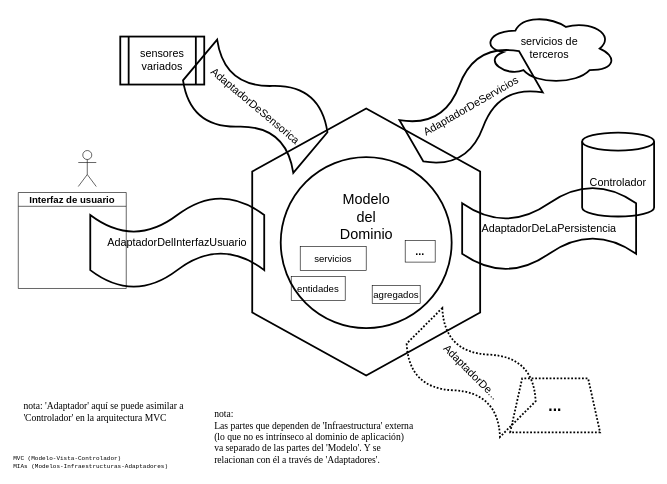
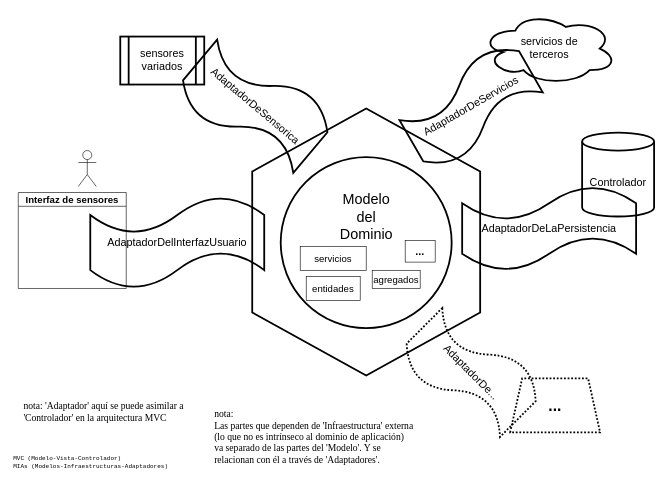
  <mxCell id="0" />
  <mxCell id="1" parent="0" />
- <mxCell id="2" value="Interfaz de usuario" style="swimlane;whiteSpace=wrap;html=1;fontSize=16;" parent="1" vertex="1"><mxGeometry x="30" y="320" width="180" height="160" as="geometry" /></mxCell>
+ <mxCell id="2" value="Interfaz de sensores" style="swimlane;whiteSpace=wrap;html=1;fontSize=16;" parent="1" vertex="1"><mxGeometry x="30" y="320" width="180" height="160" as="geometry" /></mxCell>
  <mxCell id="3" value="" style="shape=umlActor;verticalLabelPosition=bottom;verticalAlign=top;html=1;outlineConnect=0;" parent="1" vertex="1"><mxGeometry x="130" y="250" width="30" height="60" as="geometry" /></mxCell>
  <mxCell id="4" value="" style="shape=hexagon;perimeter=hexagonPerimeter2;whiteSpace=wrap;html=1;fixedSize=1;strokeWidth=3;size=105;direction=south;fillColor=none;" parent="1" vertex="1"><mxGeometry x="420" y="180" width="380" height="445" as="geometry" /></mxCell>
  <mxCell id="5" value="Modelo&lt;br style=&quot;font-size: 24px;&quot;&gt;del&lt;br style=&quot;font-size: 24px;&quot;&gt;Dominio&lt;br&gt;&lt;br&gt;&lt;br&gt;&lt;br&gt;" style="ellipse;whiteSpace=wrap;html=1;aspect=fixed;strokeWidth=3;fillColor=none;fontSize=24;" parent="1" vertex="1"><mxGeometry x="467.5" y="261" width="285" height="285" as="geometry" /></mxCell>
  <mxCell id="6" value="Controlador" style="shape=cylinder3;whiteSpace=wrap;html=1;boundedLbl=1;backgroundOutline=1;size=15;strokeWidth=3;fontSize=18;fillColor=none;" parent="1" vertex="1"><mxGeometry x="970" y="220" width="120" height="140" as="geometry" /></mxCell>
  <mxCell id="7" value="AdaptadorDeLaPersistencia" style="shape=tape;whiteSpace=wrap;html=1;strokeWidth=3;fontSize=18;fillColor=none;" parent="1" vertex="1"><mxGeometry x="770" y="310" width="290" height="140" as="geometry" /></mxCell>
  <mxCell id="8" value="AdaptadorDelInterfazUsuario" style="shape=tape;whiteSpace=wrap;html=1;strokeWidth=3;fontSize=18;fillColor=none;" parent="1" vertex="1"><mxGeometry x="150" y="327" width="290" height="153" as="geometry" /></mxCell>
  <mxCell id="9" value="sensores variados" style="shape=process;whiteSpace=wrap;html=1;backgroundOutline=1;strokeWidth=3;fontSize=18;fillColor=none;" parent="1" vertex="1"><mxGeometry x="200" y="60" width="140" height="80" as="geometry" /></mxCell>
  <mxCell id="10" value="AdaptadorDeSensorica" style="shape=tape;whiteSpace=wrap;html=1;strokeWidth=3;fontSize=18;fillColor=none;rotation=40;" parent="1" vertex="1"><mxGeometry x="305" y="102.5" width="240" height="147.5" as="geometry" /></mxCell>
  <mxCell id="11" value="servicios de&lt;br style=&quot;font-size: 18px;&quot;&gt;terceros" style="ellipse;shape=cloud;whiteSpace=wrap;html=1;strokeWidth=3;fontSize=18;fillColor=none;" parent="1" vertex="1"><mxGeometry x="802.5" y="20" width="225" height="120" as="geometry" /></mxCell>
  <mxCell id="12" value="AdaptadorDeServicios" style="shape=tape;whiteSpace=wrap;html=1;strokeWidth=3;fontSize=18;fillColor=none;rotation=-30;" parent="1" vertex="1"><mxGeometry x="670" y="110" width="230" height="132.5" as="geometry" /></mxCell>
  <mxCell id="13" value="AdaptadorDe..." style="shape=tape;whiteSpace=wrap;html=1;strokeWidth=3;fontSize=18;fillColor=none;dashed=1;dashPattern=1 1;rotation=45;" parent="1" vertex="1"><mxGeometry x="675" y="550" width="220" height="140" as="geometry" /></mxCell>
  <mxCell id="14" value="..." style="shape=trapezoid;perimeter=trapezoidPerimeter;whiteSpace=wrap;html=1;fixedSize=1;dashed=1;dashPattern=1 1;strokeWidth=3;fontSize=26;fillColor=none;fontStyle=1" parent="1" vertex="1"><mxGeometry x="850" y="630" width="150" height="90" as="geometry" /></mxCell>
- <mxCell id="15" value="entidades" style="rounded=0;whiteSpace=wrap;html=1;strokeWidth=1;fontSize=16;fillColor=none;" parent="1" vertex="1"><mxGeometry x="485" y="460" width="90" height="40" as="geometry" /></mxCell>
+ <mxCell id="15" value="entidades" style="rounded=0;whiteSpace=wrap;html=1;strokeWidth=1;fontSize=16;fillColor=none;" parent="1" vertex="1"><mxGeometry x="510" y="460" width="90" height="40" as="geometry" /></mxCell>
  <mxCell id="16" value="servicios" style="whiteSpace=wrap;html=1;strokeWidth=1;fontSize=16;fillColor=none;rounded=0;" parent="1" vertex="1"><mxGeometry x="500" y="410" width="110" height="40" as="geometry" /></mxCell>
- <mxCell id="17" value="agregados" style="rounded=0;whiteSpace=wrap;html=1;strokeWidth=1;fontSize=16;fillColor=none;" parent="1" vertex="1"><mxGeometry x="620" y="475" width="80" height="30" as="geometry" /></mxCell>
+ <mxCell id="17" value="agregados" style="rounded=0;whiteSpace=wrap;html=1;strokeWidth=1;fontSize=16;fillColor=none;" parent="1" vertex="1"><mxGeometry x="620" y="450" width="80" height="30" as="geometry" /></mxCell>
  <mxCell id="18" value="..." style="rounded=0;whiteSpace=wrap;html=1;strokeWidth=1;fontSize=18;fillColor=none;fontStyle=1" parent="1" vertex="1"><mxGeometry x="675" y="400" width="50" height="36" as="geometry" /></mxCell>
  <mxCell id="19" value="nota: &lt;br&gt;Las partes que dependen de 'Infraestructura' externa (lo que no es intrínseco al dominio de aplicación) va separado de las partes del 'Modelo'. Y se relacionan con él a través de 'Adaptadores'." style="text;html=1;strokeColor=none;fillColor=none;align=left;verticalAlign=middle;whiteSpace=wrap;rounded=0;strokeWidth=1;fontSize=16;fontFamily=Times New Roman;" vertex="1" parent="1"><mxGeometry x="355" y="670" width="335" height="113.75" as="geometry" /></mxCell>
  <mxCell id="20" value="MVC (Modelo-Vista-Controlador)&lt;br style=&quot;font-size: 10px;&quot;&gt;&lt;span style=&quot;text-align: center; font-size: 10px;&quot;&gt;MIAs (Modelos-Infraestructuras-Adaptadores)&lt;/span&gt;" style="text;html=1;strokeColor=none;fillColor=none;align=left;verticalAlign=middle;whiteSpace=wrap;rounded=0;strokeWidth=1;fontSize=10;fontFamily=Courier New;" vertex="1" parent="1"><mxGeometry x="20" y="756.75" width="323" height="27" as="geometry" /></mxCell>
  <mxCell id="21" value="nota: 'Adaptador' aquí se puede asimilar a 'Controlador' en la arquitectura MVC" style="text;html=1;strokeColor=none;fillColor=none;align=left;verticalAlign=middle;whiteSpace=wrap;rounded=0;strokeWidth=1;fontSize=16;fontFamily=Times New Roman;" vertex="1" parent="1"><mxGeometry x="36.5" y="660" width="290" height="50" as="geometry" /></mxCell>
